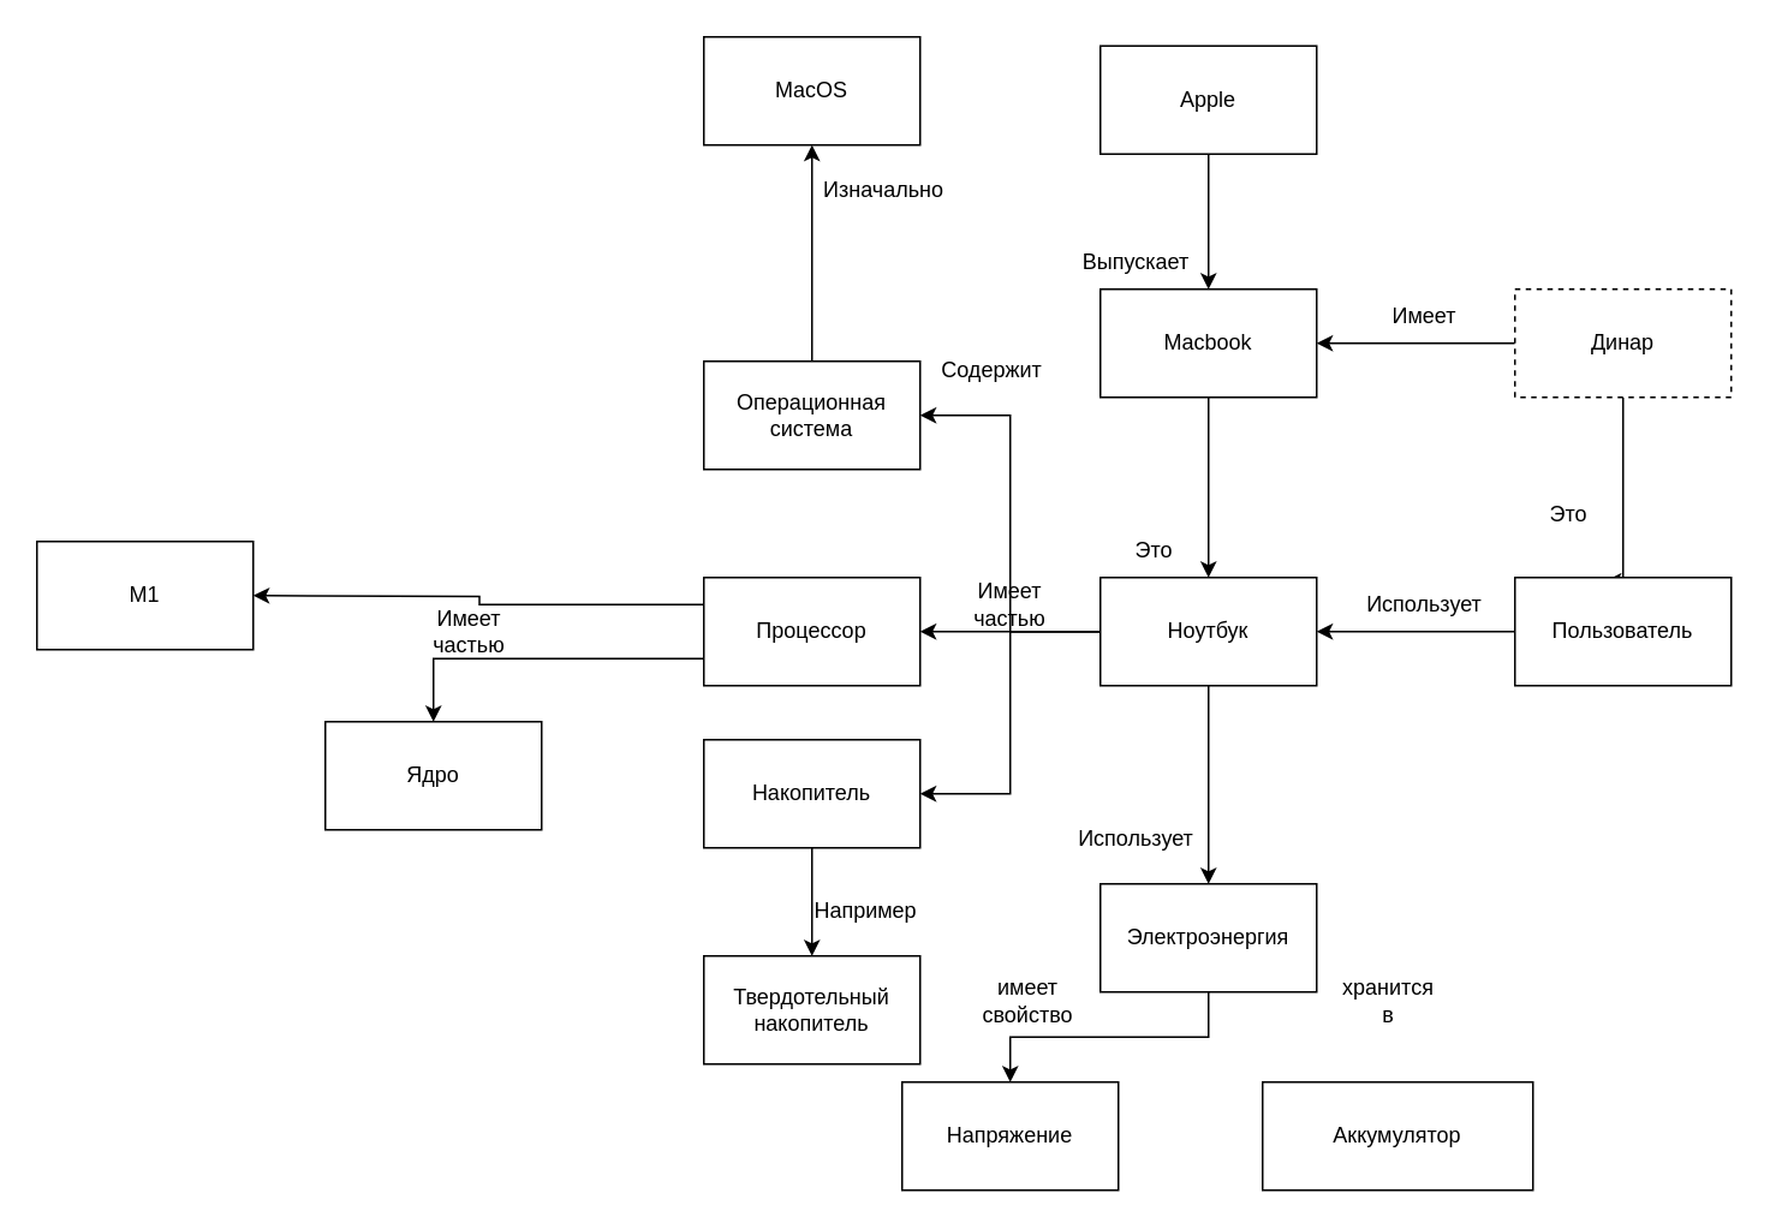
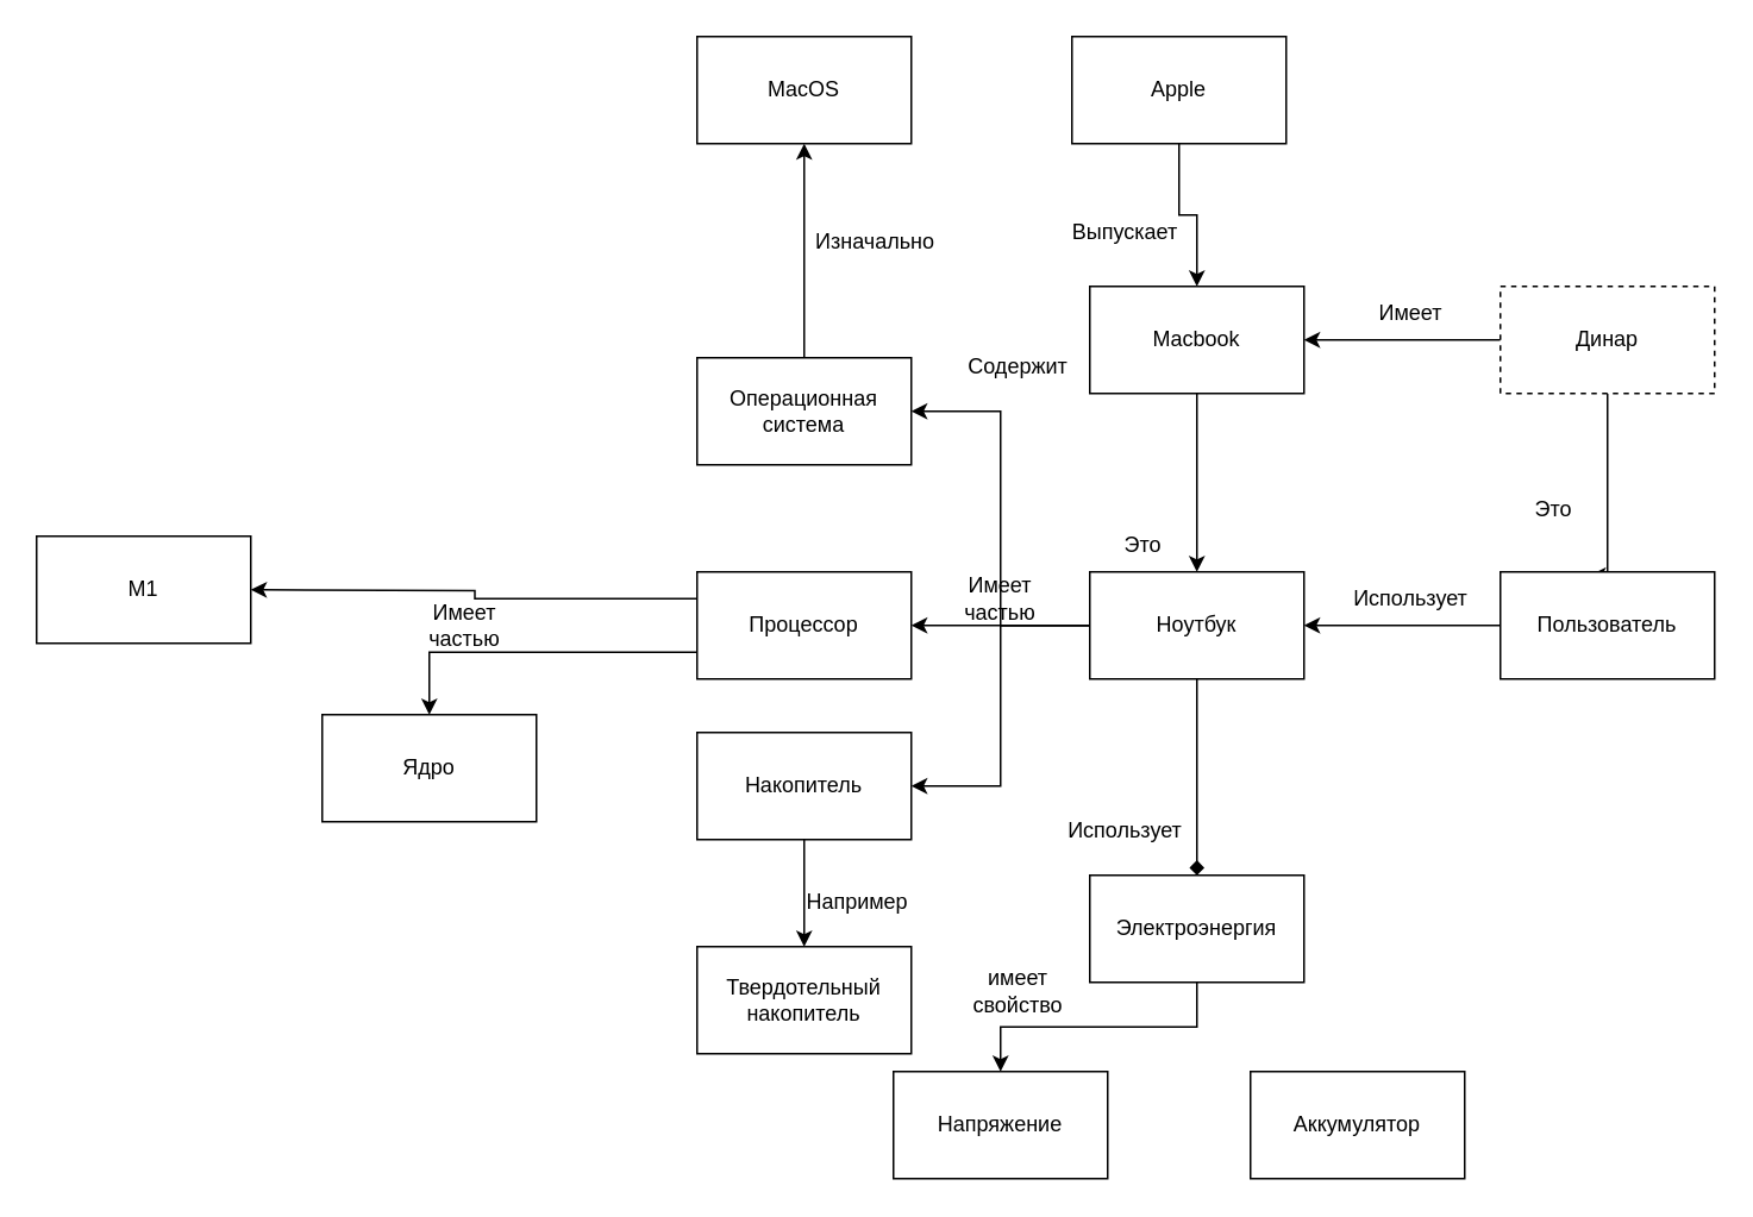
  <mxCell id="0" />
  <mxCell id="1" parent="0" />
  <mxCell id="2" style="edgeStyle=orthogonalEdgeStyle;rounded=0;orthogonalLoop=1;jettySize=auto;html=1;" edge="1" parent="1" source="3" target="5"><mxGeometry relative="1" as="geometry"><mxPoint x="670" y="180" as="targetPoint" /></mxGeometry></mxCell>
- <mxCell id="3" value="Apple" style="rounded=0;whiteSpace=wrap;html=1;" vertex="1" parent="1"><mxGeometry x="610" y="25" width="120" height="60" as="geometry" /></mxCell>
+ <mxCell id="3" value="Apple" style="rounded=0;whiteSpace=wrap;html=1;" vertex="1" parent="1"><mxGeometry x="600" y="20" width="120" height="60" as="geometry" /></mxCell>
  <mxCell id="4" style="edgeStyle=orthogonalEdgeStyle;rounded=0;orthogonalLoop=1;jettySize=auto;html=1;entryX=0.5;entryY=0;entryDx=0;entryDy=0;" edge="1" parent="1" source="5" target="18"><mxGeometry relative="1" as="geometry" /></mxCell>
  <mxCell id="5" value="Macbook" style="rounded=0;whiteSpace=wrap;html=1;" vertex="1" parent="1"><mxGeometry x="610" y="160" width="120" height="60" as="geometry" /></mxCell>
- <mxCell id="6" value="Выпускает" style="text;html=1;strokeColor=none;fillColor=none;align=center;verticalAlign=middle;whiteSpace=wrap;rounded=0;" vertex="1" parent="1"><mxGeometry x="600" y="130" width="60" height="30" as="geometry" /></mxCell>
+ <mxCell id="6" value="Выпускает" style="text;html=1;strokeColor=none;fillColor=none;align=center;verticalAlign=middle;whiteSpace=wrap;rounded=0;" vertex="1" parent="1"><mxGeometry x="600" y="115" width="60" height="30" as="geometry" /></mxCell>
  <mxCell id="7" style="edgeStyle=orthogonalEdgeStyle;rounded=0;orthogonalLoop=1;jettySize=auto;html=1;entryX=1;entryY=0.5;entryDx=0;entryDy=0;" edge="1" parent="1" source="9" target="5"><mxGeometry relative="1" as="geometry" /></mxCell>
  <mxCell id="8" style="edgeStyle=orthogonalEdgeStyle;rounded=0;orthogonalLoop=1;jettySize=auto;html=1;entryX=0.417;entryY=0.033;entryDx=0;entryDy=0;entryPerimeter=0;" edge="1" parent="1" source="9" target="12"><mxGeometry relative="1" as="geometry"><Array as="points"><mxPoint x="900" y="322" /></Array></mxGeometry></mxCell>
  <mxCell id="9" value="Динар" style="rounded=0;whiteSpace=wrap;html=1;dashed=1;" vertex="1" parent="1"><mxGeometry x="840" y="160" width="120" height="60" as="geometry" /></mxCell>
  <mxCell id="10" value="Имеет" style="text;html=1;strokeColor=none;fillColor=none;align=center;verticalAlign=middle;whiteSpace=wrap;rounded=0;" vertex="1" parent="1"><mxGeometry x="760" y="160" width="60" height="30" as="geometry" /></mxCell>
  <mxCell id="11" style="edgeStyle=orthogonalEdgeStyle;rounded=0;orthogonalLoop=1;jettySize=auto;html=1;entryX=1;entryY=0.5;entryDx=0;entryDy=0;" edge="1" parent="1" source="12" target="18"><mxGeometry relative="1" as="geometry"><mxPoint x="740" y="350" as="targetPoint" /></mxGeometry></mxCell>
  <mxCell id="12" value="Пользователь" style="rounded=0;whiteSpace=wrap;html=1;" vertex="1" parent="1"><mxGeometry x="840" y="320" width="120" height="60" as="geometry" /></mxCell>
  <mxCell id="13" value="Это" style="text;html=1;strokeColor=none;fillColor=none;align=center;verticalAlign=middle;whiteSpace=wrap;rounded=0;" vertex="1" parent="1"><mxGeometry x="840" y="270" width="60" height="30" as="geometry" /></mxCell>
- <mxCell id="14" style="edgeStyle=orthogonalEdgeStyle;rounded=0;orthogonalLoop=1;jettySize=auto;html=1;" edge="1" parent="1" source="18" target="22"><mxGeometry relative="1" as="geometry"><mxPoint x="670" y="480" as="targetPoint" /></mxGeometry></mxCell>
+ <mxCell id="14" style="edgeStyle=orthogonalEdgeStyle;rounded=0;orthogonalLoop=1;jettySize=auto;html=1;endArrow=diamond;" edge="1" parent="1" source="18" target="22"><mxGeometry relative="1" as="geometry"><mxPoint x="670" y="480" as="targetPoint" /></mxGeometry></mxCell>
  <mxCell id="15" style="edgeStyle=orthogonalEdgeStyle;rounded=0;orthogonalLoop=1;jettySize=auto;html=1;" edge="1" parent="1" source="18"><mxGeometry relative="1" as="geometry"><mxPoint x="510" y="350" as="targetPoint" /></mxGeometry></mxCell>
  <mxCell id="16" style="edgeStyle=orthogonalEdgeStyle;rounded=0;orthogonalLoop=1;jettySize=auto;html=1;exitX=0;exitY=0.5;exitDx=0;exitDy=0;entryX=1;entryY=0.5;entryDx=0;entryDy=0;" edge="1" parent="1" source="18" target="32"><mxGeometry relative="1" as="geometry" /></mxCell>
  <mxCell id="17" style="edgeStyle=orthogonalEdgeStyle;rounded=0;orthogonalLoop=1;jettySize=auto;html=1;exitX=0;exitY=0.5;exitDx=0;exitDy=0;entryX=1;entryY=0.5;entryDx=0;entryDy=0;" edge="1" parent="1" source="18" target="35"><mxGeometry relative="1" as="geometry" /></mxCell>
  <mxCell id="18" value="Ноутбук" style="rounded=0;whiteSpace=wrap;html=1;" vertex="1" parent="1"><mxGeometry x="610" y="320" width="120" height="60" as="geometry" /></mxCell>
  <mxCell id="19" value="Использует" style="text;html=1;strokeColor=none;fillColor=none;align=center;verticalAlign=middle;whiteSpace=wrap;rounded=0;" vertex="1" parent="1"><mxGeometry x="760" y="320" width="60" height="30" as="geometry" /></mxCell>
  <mxCell id="20" value="Это" style="text;html=1;strokeColor=none;fillColor=none;align=center;verticalAlign=middle;whiteSpace=wrap;rounded=0;" vertex="1" parent="1"><mxGeometry x="610" y="290" width="60" height="30" as="geometry" /></mxCell>
  <mxCell id="21" style="edgeStyle=orthogonalEdgeStyle;rounded=0;orthogonalLoop=1;jettySize=auto;html=1;entryX=0.5;entryY=0;entryDx=0;entryDy=0;" edge="1" parent="1" source="22" target="24"><mxGeometry relative="1" as="geometry" /></mxCell>
  <mxCell id="22" value="Электроэнергия" style="rounded=0;whiteSpace=wrap;html=1;" vertex="1" parent="1"><mxGeometry x="610" y="490" width="120" height="60" as="geometry" /></mxCell>
  <mxCell id="23" value="Использует" style="text;html=1;strokeColor=none;fillColor=none;align=center;verticalAlign=middle;whiteSpace=wrap;rounded=0;" vertex="1" parent="1"><mxGeometry x="600" y="450" width="60" height="30" as="geometry" /></mxCell>
  <mxCell id="24" value="Напряжение" style="rounded=0;whiteSpace=wrap;html=1;" vertex="1" parent="1"><mxGeometry x="500" y="600" width="120" height="60" as="geometry" /></mxCell>
- <mxCell id="25" value="Аккумулятор" style="rounded=0;whiteSpace=wrap;html=1;" vertex="1" parent="1"><mxGeometry x="700" y="600" width="150" height="60" as="geometry" /></mxCell>
+ <mxCell id="25" value="Аккумулятор" style="rounded=0;whiteSpace=wrap;html=1;" vertex="1" parent="1"><mxGeometry x="700" y="600" width="120" height="60" as="geometry" /></mxCell>
  <mxCell id="26" value="имеет свойство&lt;br&gt;" style="text;html=1;strokeColor=none;fillColor=none;align=center;verticalAlign=middle;whiteSpace=wrap;rounded=0;" vertex="1" parent="1"><mxGeometry x="540" y="540" width="60" height="30" as="geometry" /></mxCell>
- <mxCell id="27" value="хранится в" style="text;html=1;strokeColor=none;fillColor=none;align=center;verticalAlign=middle;whiteSpace=wrap;rounded=0;" vertex="1" parent="1"><mxGeometry x="740" y="540" width="60" height="30" as="geometry" /></mxCell>
  <mxCell id="28" style="edgeStyle=orthogonalEdgeStyle;rounded=0;orthogonalLoop=1;jettySize=auto;html=1;exitX=0;exitY=0.75;exitDx=0;exitDy=0;entryX=0.5;entryY=0;entryDx=0;entryDy=0;" edge="1" parent="1" source="30" target="41"><mxGeometry relative="1" as="geometry" /></mxCell>
  <mxCell id="29" style="edgeStyle=orthogonalEdgeStyle;rounded=0;orthogonalLoop=1;jettySize=auto;html=1;exitX=0;exitY=0.25;exitDx=0;exitDy=0;" edge="1" parent="1" source="30"><mxGeometry relative="1" as="geometry"><mxPoint x="140" y="330" as="targetPoint" /></mxGeometry></mxCell>
  <mxCell id="30" value="Процессор" style="rounded=0;whiteSpace=wrap;html=1;" vertex="1" parent="1"><mxGeometry x="390" y="320" width="120" height="60" as="geometry" /></mxCell>
  <mxCell id="31" style="edgeStyle=orthogonalEdgeStyle;rounded=0;orthogonalLoop=1;jettySize=auto;html=1;exitX=0.5;exitY=1;exitDx=0;exitDy=0;entryX=0.5;entryY=0;entryDx=0;entryDy=0;" edge="1" parent="1" source="32" target="39"><mxGeometry relative="1" as="geometry" /></mxCell>
  <mxCell id="32" value="Накопитель" style="rounded=0;whiteSpace=wrap;html=1;" vertex="1" parent="1"><mxGeometry x="390" y="410" width="120" height="60" as="geometry" /></mxCell>
  <mxCell id="33" value="Имеет частью" style="text;html=1;strokeColor=none;fillColor=none;align=center;verticalAlign=middle;whiteSpace=wrap;rounded=0;" vertex="1" parent="1"><mxGeometry x="530" y="320" width="60" height="30" as="geometry" /></mxCell>
  <mxCell id="34" style="edgeStyle=orthogonalEdgeStyle;rounded=0;orthogonalLoop=1;jettySize=auto;html=1;" edge="1" parent="1" source="35" target="37"><mxGeometry relative="1" as="geometry"><mxPoint x="450" y="120" as="targetPoint" /></mxGeometry></mxCell>
  <mxCell id="35" value="Операционная&lt;br&gt;система" style="rounded=0;whiteSpace=wrap;html=1;" vertex="1" parent="1"><mxGeometry x="390" y="200" width="120" height="60" as="geometry" /></mxCell>
- <mxCell id="36" value="Содержит" style="text;html=1;strokeColor=none;fillColor=none;align=center;verticalAlign=middle;whiteSpace=wrap;rounded=0;" vertex="1" parent="1"><mxGeometry x="520" y="190" width="60" height="30" as="geometry" /></mxCell>
+ <mxCell id="36" value="Содержит" style="text;html=1;strokeColor=none;fillColor=none;align=center;verticalAlign=middle;whiteSpace=wrap;rounded=0;" vertex="1" parent="1"><mxGeometry x="540" y="190" width="60" height="30" as="geometry" /></mxCell>
  <mxCell id="37" value="MacOS" style="rounded=0;whiteSpace=wrap;html=1;" vertex="1" parent="1"><mxGeometry x="390" y="20" width="120" height="60" as="geometry" /></mxCell>
- <mxCell id="38" value="Изначально" style="text;html=1;strokeColor=none;fillColor=none;align=center;verticalAlign=middle;whiteSpace=wrap;rounded=0;" vertex="1" parent="1"><mxGeometry x="460" y="90" width="60" height="30" as="geometry" /></mxCell>
+ <mxCell id="38" value="Изначально" style="text;html=1;strokeColor=none;fillColor=none;align=center;verticalAlign=middle;whiteSpace=wrap;rounded=0;" vertex="1" parent="1"><mxGeometry x="460" y="120" width="60" height="30" as="geometry" /></mxCell>
  <mxCell id="39" value="Твердотельный&lt;br&gt;накопитель" style="rounded=0;whiteSpace=wrap;html=1;" vertex="1" parent="1"><mxGeometry x="390" y="530" width="120" height="60" as="geometry" /></mxCell>
  <mxCell id="40" value="Например" style="text;html=1;strokeColor=none;fillColor=none;align=center;verticalAlign=middle;whiteSpace=wrap;rounded=0;" vertex="1" parent="1"><mxGeometry x="450" y="490" width="60" height="30" as="geometry" /></mxCell>
  <mxCell id="41" value="Ядро" style="rounded=0;whiteSpace=wrap;html=1;" vertex="1" parent="1"><mxGeometry x="180" y="400" width="120" height="60" as="geometry" /></mxCell>
  <mxCell id="42" value="Имеет частью" style="text;html=1;strokeColor=none;fillColor=none;align=center;verticalAlign=middle;whiteSpace=wrap;rounded=0;" vertex="1" parent="1"><mxGeometry x="230" y="335" width="60" height="30" as="geometry" /></mxCell>
  <mxCell id="43" value="M1" style="rounded=0;whiteSpace=wrap;html=1;" vertex="1" parent="1"><mxGeometry x="20" y="300" width="120" height="60" as="geometry" /></mxCell>
